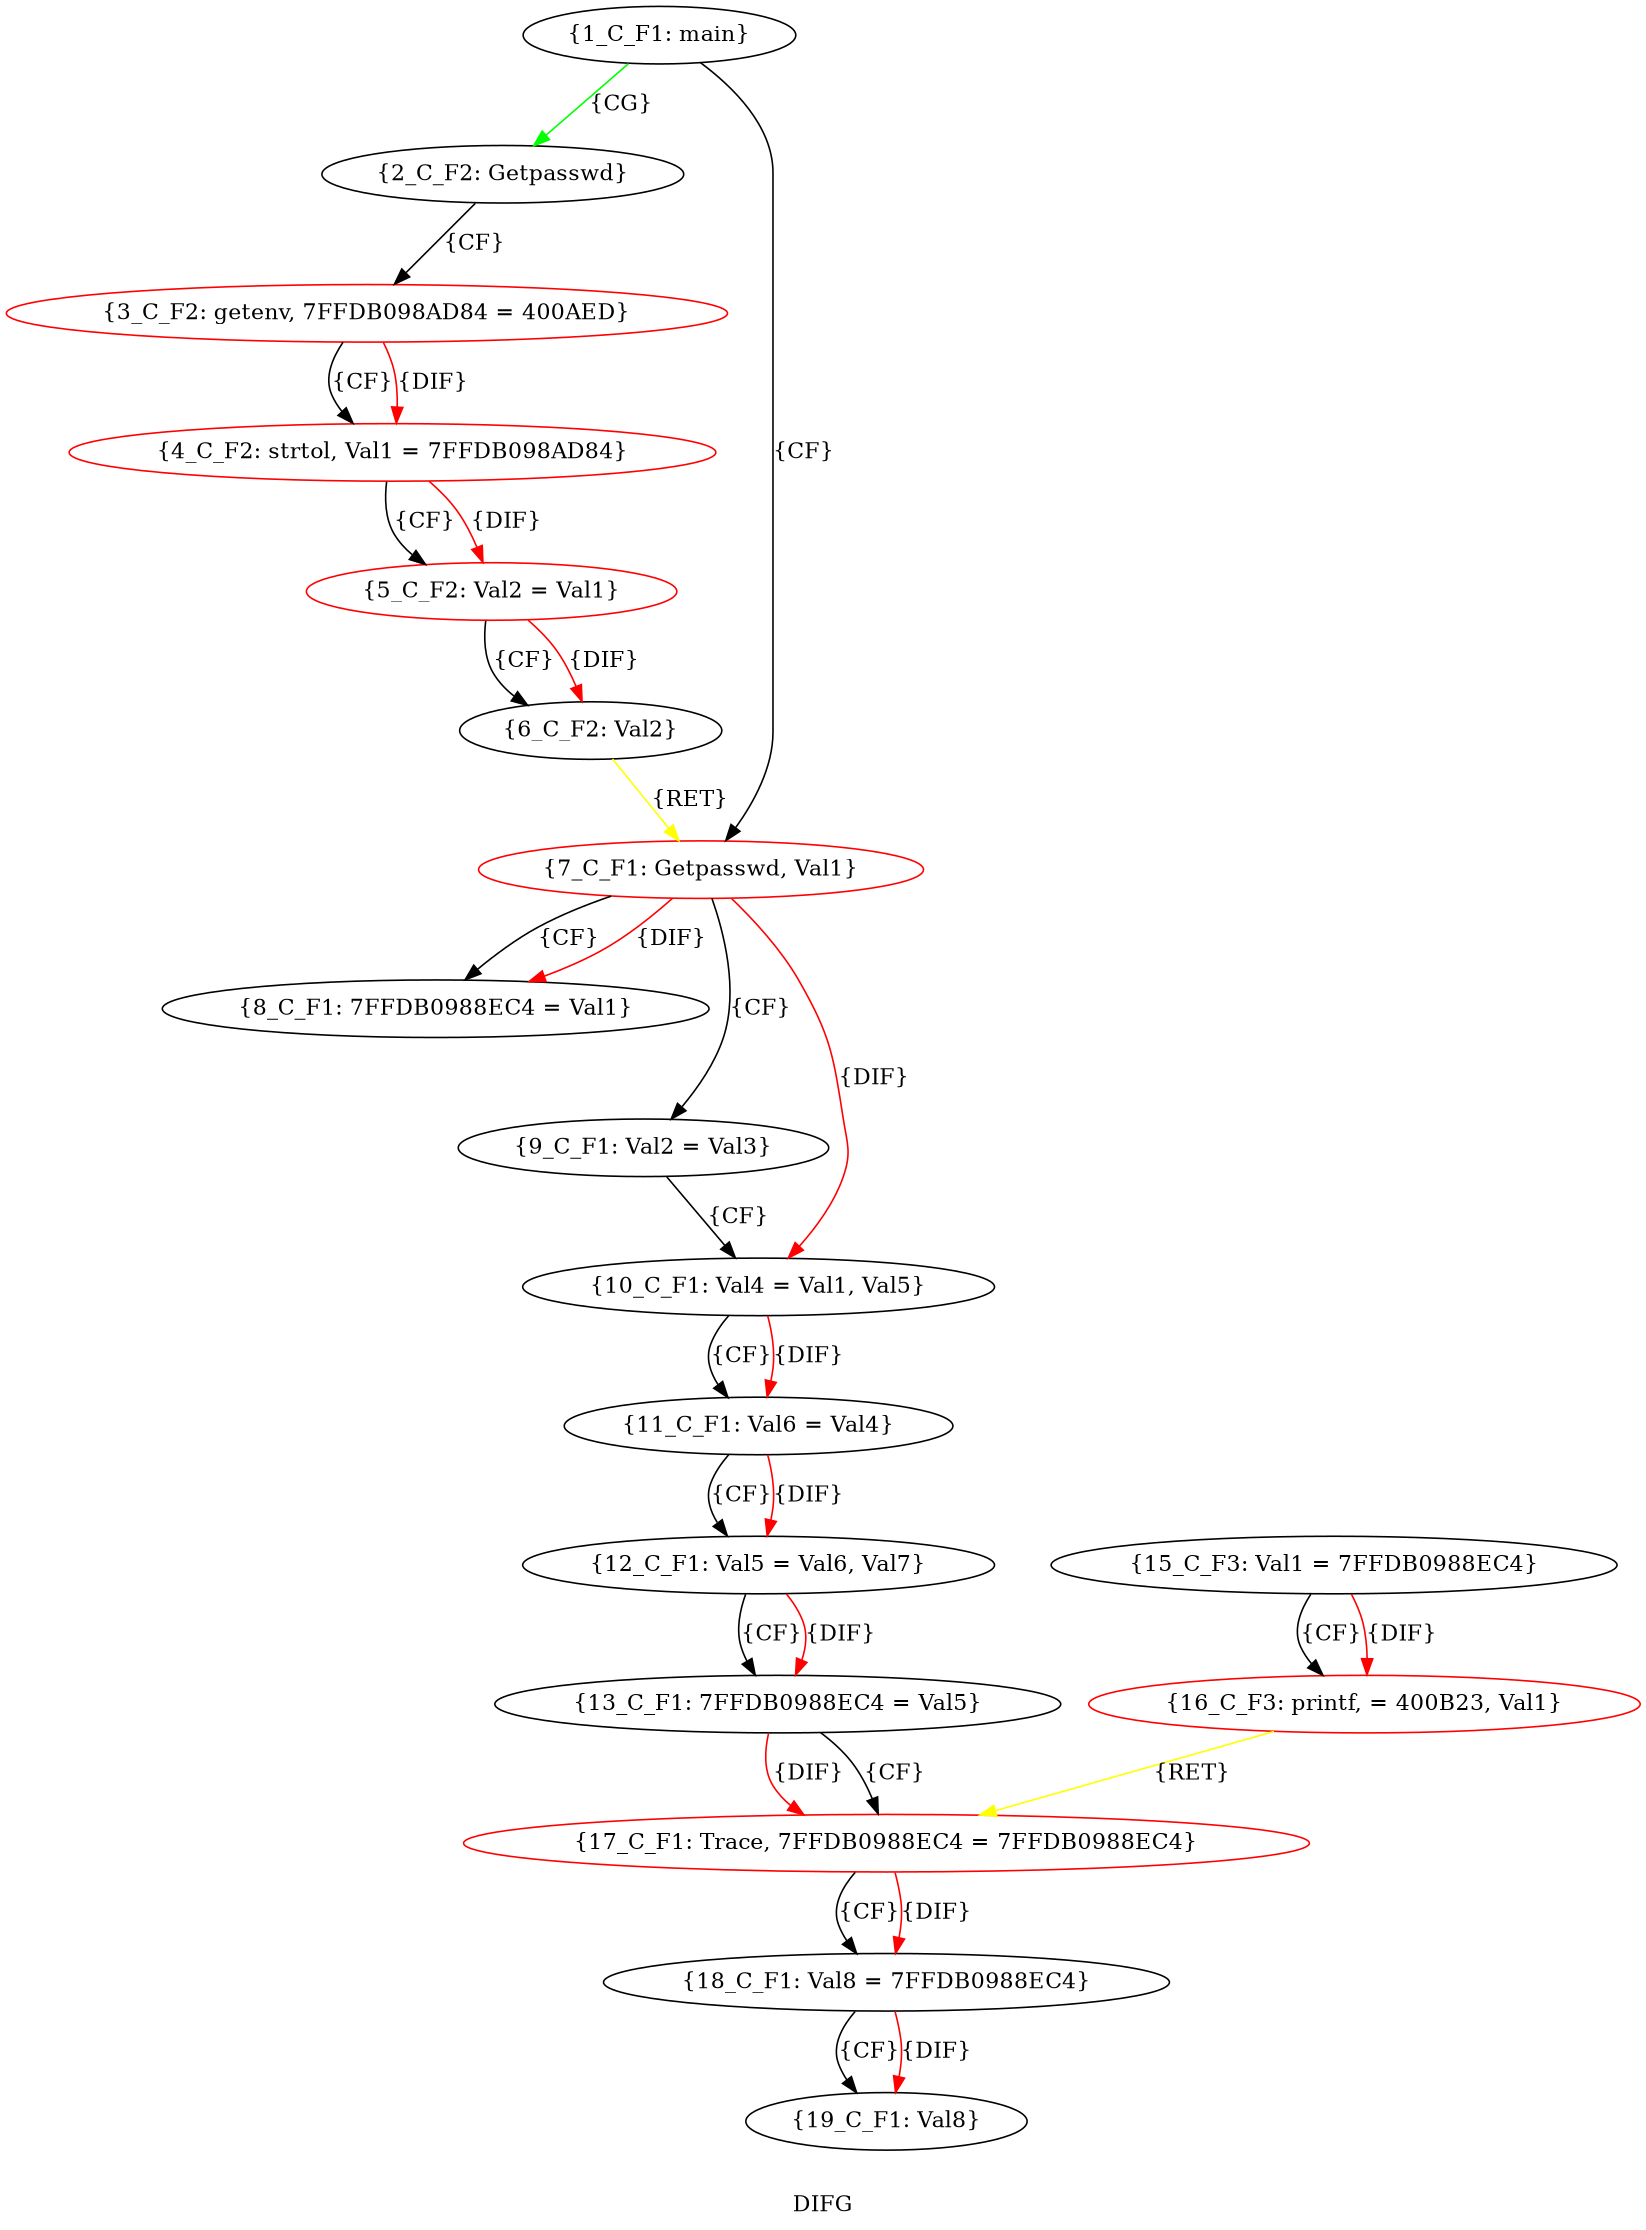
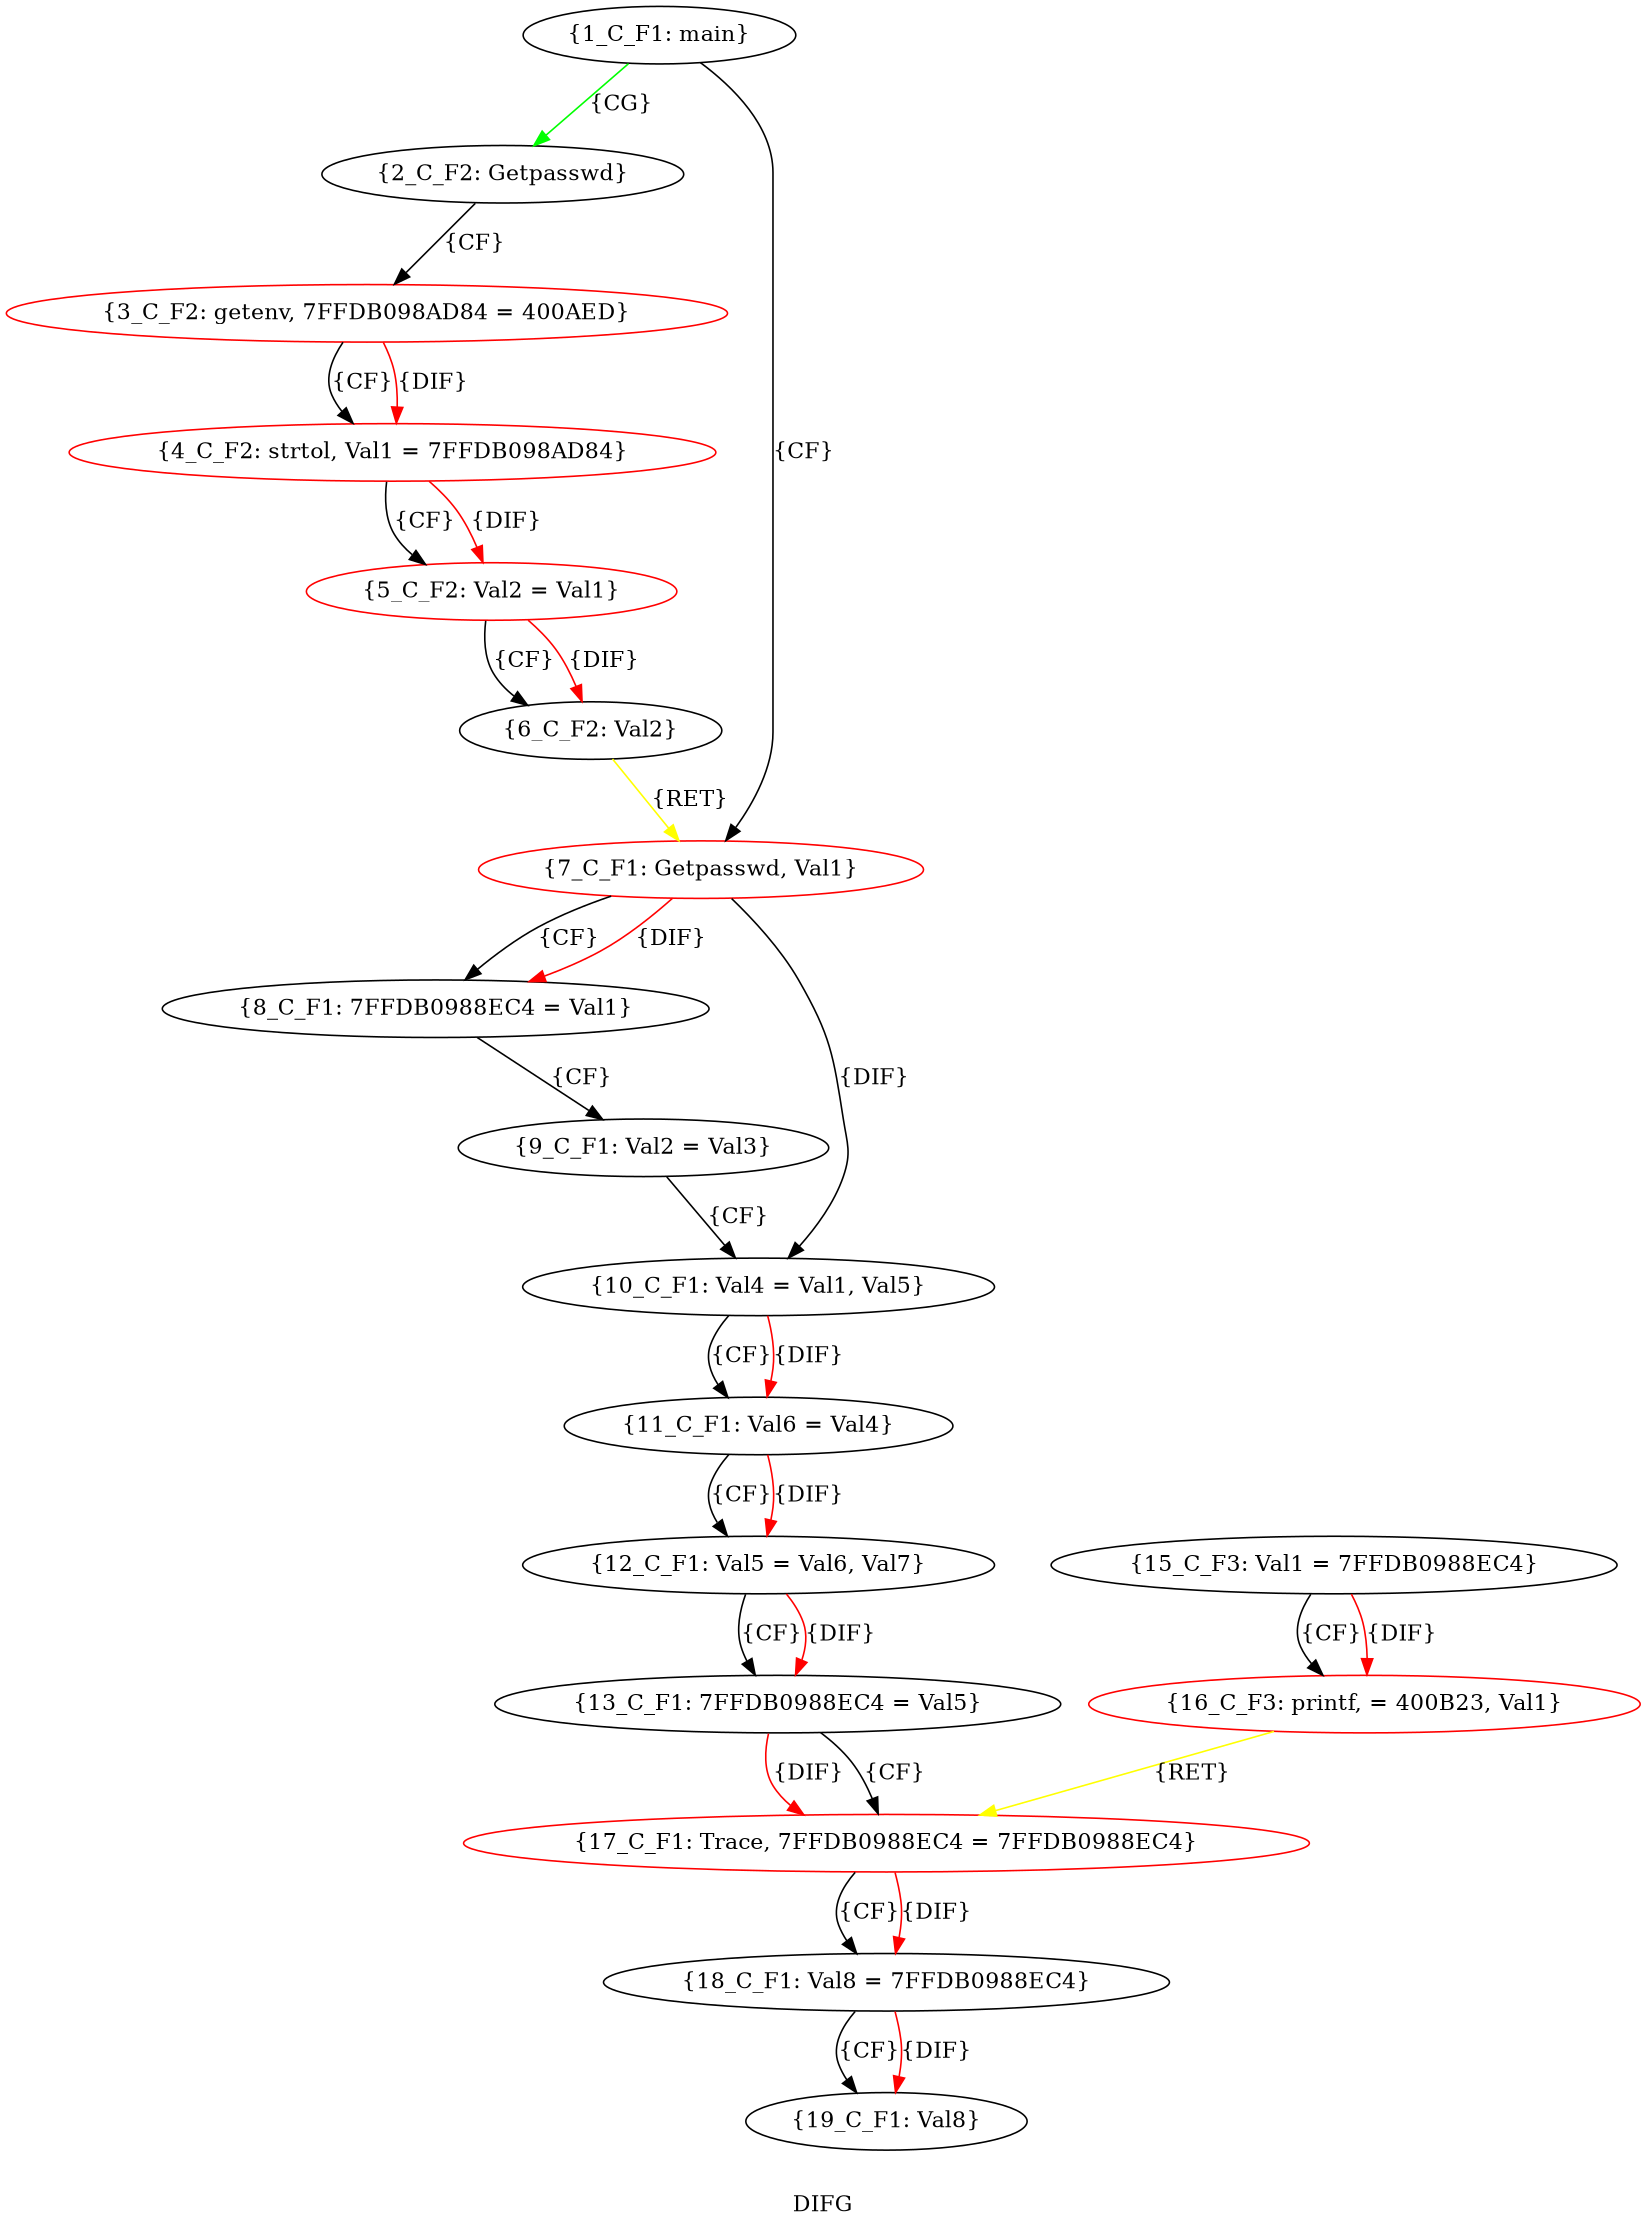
  digraph {
    label=DIFG
    node [color=black]
    edge [color=black]
    n1 [label="{1_C_F1: main}"]
    n2 [label="{2_C_F2: Getpasswd}"]
    n3 [color=red label="{7_C_F1: Getpasswd, Val1}"]
    n4 [color=red label="{3_C_F2: getenv, 7FFDB098AD84 = 400AED}"]
    n5 [label="{8_C_F1: 7FFDB0988EC4 = Val1}"]
    n6 [label="{10_C_F1: Val4 = Val1, Val5}"]
    n7 [color=red label="{4_C_F2: strtol, Val1 = 7FFDB098AD84}"]
    n8 [label="{9_C_F1: Val2 = Val3}"]
    n9 [label="{11_C_F1: Val6 = Val4}"]
    n10 [label="{15_C_F3: Val1 = 7FFDB0988EC4}"]
    n11 [color=red label="{16_C_F3: printf, = 400B23, Val1}"]
    n12 [color=red label="{5_C_F2: Val2 = Val1}"]
    n13 [label="{6_C_F2: Val2}"]
    n14 [label="{12_C_F1: Val5 = Val6, Val7}"]
    n15 [label="{13_C_F1: 7FFDB0988EC4 = Val5}"]
    n16 [color=red label="{17_C_F1: Trace, 7FFDB0988EC4 = 7FFDB0988EC4}"]
    n17 [label="{18_C_F1: Val8 = 7FFDB0988EC4}"]
    n18 [label="{19_C_F1: Val8}"]
    n1 -> n2 [color=green label="{CG}"]
    n1 -> n3 [label="{CF}"]
    n2 -> n4 [label="{CF}"]
    n3 -> n5 [label="{CF}"]
    n3 -> n5 [color=red label="{DIF}"]
-   n3 -> n6 [color=red label="{DIF}"]
+   n3 -> n6 [label="{DIF}"]
    n4 -> n7 [label="{CF}"]
    n4 -> n7 [color=red label="{DIF}"]
-   n3 -> n8 [label="{CF}"]
+   n5 -> n8 [label="{CF}"]
    n6 -> n9 [label="{CF}"]
    n6 -> n9 [color=red label="{DIF}"]
    n7 -> n12 [label="{CF}"]
    n7 -> n12 [color=red label="{DIF}"]
    n8 -> n6 [label="{CF}"]
    n9 -> n14 [label="{CF}"]
    n9 -> n14 [color=red label="{DIF}"]
    n10 -> n11 [label="{CF}"]
    n10 -> n11 [color=red label="{DIF}"]
    n11 -> n16 [color=yellow label="{RET}"]
    n12 -> n13 [label="{CF}"]
    n12 -> n13 [color=red label="{DIF}"]
    n13 -> n3 [color=yellow label="{RET}"]
    n14 -> n15 [label="{CF}"]
    n14 -> n15 [color=red label="{DIF}"]
    n15 -> n16 [label="{CF}"]
    n15 -> n16 [color=red label="{DIF}"]
    n16 -> n17 [label="{CF}"]
    n16 -> n17 [color=red label="{DIF}"]
    n17 -> n18 [label="{CF}"]
    n17 -> n18 [color=red label="{DIF}"]
  }
